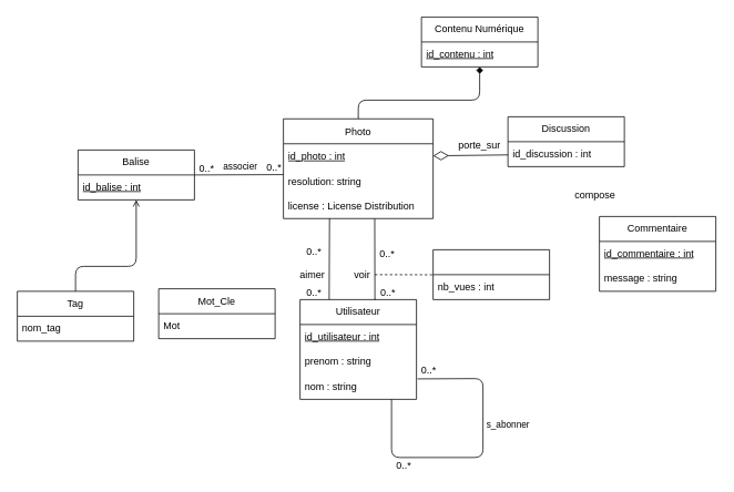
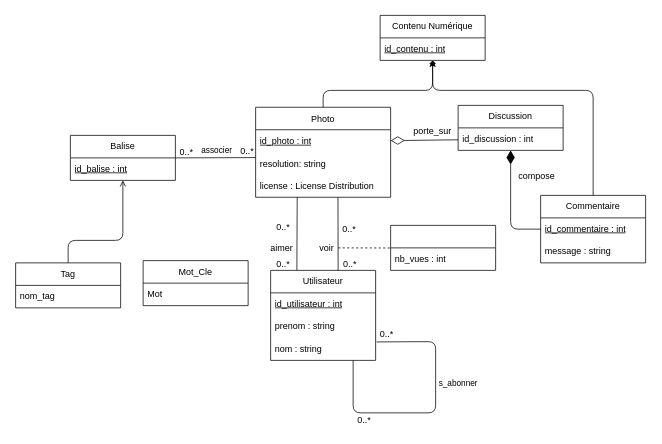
  <mxCell id="0" />
  <mxCell id="1" parent="0" />
  <mxCell id="2" value="" style="edgeStyle=none;html=1;strokeWidth=1;endArrow=none;endFill=0;endSize=6;exitX=0.25;exitY=0;exitDx=0;exitDy=0;entryX=0.308;entryY=0.994;entryDx=0;entryDy=0;entryPerimeter=0;" parent="1" source="3" target="30" edge="1"><mxGeometry relative="1" as="geometry" /></mxCell>
  <mxCell id="3" value="Utilisateur" style="swimlane;fontStyle=0;childLayout=stackLayout;horizontal=1;startSize=30;horizontalStack=0;resizeParent=1;resizeParentMax=0;resizeLast=0;collapsible=1;marginBottom=0;whiteSpace=wrap;html=1;" parent="1" vertex="1"><mxGeometry x="360" y="360" width="140" height="120" as="geometry"><mxRectangle x="310" y="70" width="70" height="30" as="alternateBounds" /></mxGeometry></mxCell>
  <mxCell id="4" value="&lt;u&gt;id_utilisateur : int&lt;/u&gt;" style="text;strokeColor=none;fillColor=none;align=left;verticalAlign=middle;spacingLeft=4;spacingRight=4;overflow=hidden;points=[[0,0.5],[1,0.5]];portConstraint=eastwest;rotatable=0;whiteSpace=wrap;html=1;" parent="3" vertex="1"><mxGeometry y="30" width="140" height="30" as="geometry" /></mxCell>
  <mxCell id="5" value="prenom : string" style="text;strokeColor=none;fillColor=none;align=left;verticalAlign=middle;spacingLeft=4;spacingRight=4;overflow=hidden;points=[[0,0.5],[1,0.5]];portConstraint=eastwest;rotatable=0;whiteSpace=wrap;html=1;" parent="3" vertex="1"><mxGeometry y="60" width="140" height="30" as="geometry" /></mxCell>
  <mxCell id="6" value="nom : string" style="text;strokeColor=none;fillColor=none;align=left;verticalAlign=middle;spacingLeft=4;spacingRight=4;overflow=hidden;points=[[0,0.5],[1,0.5]];portConstraint=eastwest;rotatable=0;whiteSpace=wrap;html=1;" parent="3" vertex="1"><mxGeometry y="90" width="140" height="30" as="geometry" /></mxCell>
  <mxCell id="7" value="s_abonner" style="endArrow=none;html=1;exitX=1.009;exitY=0.18;exitDx=0;exitDy=0;exitPerimeter=0;" parent="3" source="6" edge="1"><mxGeometry x="-0.244" y="30" width="50" height="50" relative="1" as="geometry"><mxPoint x="240" y="80" as="sourcePoint" /><mxPoint x="110" y="120" as="targetPoint" /><Array as="points"><mxPoint x="220" y="95" /><mxPoint x="220" y="190" /><mxPoint x="110" y="190" /></Array><mxPoint as="offset" /></mxGeometry></mxCell>
  <mxCell id="8" value="Discussion" style="swimlane;fontStyle=0;childLayout=stackLayout;horizontal=1;startSize=30;horizontalStack=0;resizeParent=1;resizeParentMax=0;resizeLast=0;collapsible=1;marginBottom=0;whiteSpace=wrap;html=1;" parent="1" vertex="1"><mxGeometry x="610" y="140" width="140" height="60" as="geometry" /></mxCell>
  <mxCell id="9" value="id_discussion : int" style="text;strokeColor=none;fillColor=none;align=left;verticalAlign=middle;spacingLeft=4;spacingRight=4;overflow=hidden;points=[[0,0.5],[1,0.5]];portConstraint=eastwest;rotatable=0;whiteSpace=wrap;html=1;" parent="8" vertex="1"><mxGeometry y="30" width="140" height="30" as="geometry" /></mxCell>
  <mxCell id="10" value="Commentaire" style="swimlane;fontStyle=0;childLayout=stackLayout;horizontal=1;startSize=30;horizontalStack=0;resizeParent=1;resizeParentMax=0;resizeLast=0;collapsible=1;marginBottom=0;whiteSpace=wrap;html=1;" parent="1" vertex="1"><mxGeometry x="720" y="260" width="140" height="90" as="geometry" /></mxCell>
  <mxCell id="11" value="&lt;u&gt;id_commentaire : int&lt;/u&gt;" style="text;strokeColor=none;fillColor=none;align=left;verticalAlign=middle;spacingLeft=4;spacingRight=4;overflow=hidden;points=[[0,0.5],[1,0.5]];portConstraint=eastwest;rotatable=0;whiteSpace=wrap;html=1;" parent="10" vertex="1"><mxGeometry y="30" width="140" height="30" as="geometry" /></mxCell>
  <mxCell id="12" value="message : string" style="text;strokeColor=none;fillColor=none;align=left;verticalAlign=middle;spacingLeft=4;spacingRight=4;overflow=hidden;points=[[0,0.5],[1,0.5]];portConstraint=eastwest;rotatable=0;whiteSpace=wrap;html=1;" parent="10" vertex="1"><mxGeometry y="60" width="140" height="30" as="geometry" /></mxCell>
  <mxCell id="13" value="Contenu Numérique" style="swimlane;fontStyle=0;childLayout=stackLayout;horizontal=1;startSize=30;horizontalStack=0;resizeParent=1;resizeParentMax=0;resizeLast=0;collapsible=1;marginBottom=0;whiteSpace=wrap;html=1;" parent="1" vertex="1"><mxGeometry x="506" y="20" width="140" height="60" as="geometry" /></mxCell>
  <mxCell id="14" value="&lt;u&gt;id_contenu : int&lt;/u&gt;" style="text;strokeColor=none;fillColor=none;align=left;verticalAlign=middle;spacingLeft=4;spacingRight=4;overflow=hidden;points=[[0,0.5],[1,0.5]];portConstraint=eastwest;rotatable=0;whiteSpace=wrap;html=1;" parent="13" vertex="1"><mxGeometry y="30" width="140" height="30" as="geometry" /></mxCell>
  <mxCell id="15" value="0..*" style="text;html=1;strokeColor=none;fillColor=none;align=center;verticalAlign=middle;whiteSpace=wrap;rounded=0;" parent="1" vertex="1"><mxGeometry x="475" y="550" width="20" height="20" as="geometry" /></mxCell>
  <mxCell id="16" value="0..*" style="text;html=1;strokeColor=none;fillColor=none;align=center;verticalAlign=middle;whiteSpace=wrap;rounded=0;" parent="1" vertex="1"><mxGeometry x="500" y="440" width="30" height="10" as="geometry" /></mxCell>
  <mxCell id="17" value="Balise" style="swimlane;fontStyle=0;childLayout=stackLayout;horizontal=1;startSize=30;horizontalStack=0;resizeParent=1;resizeParentMax=0;resizeLast=0;collapsible=1;marginBottom=0;whiteSpace=wrap;html=1;" parent="1" vertex="1"><mxGeometry x="93" y="180" width="140" height="60" as="geometry" /></mxCell>
  <mxCell id="18" value="&lt;u&gt;id_balise : int&lt;/u&gt;" style="text;strokeColor=none;fillColor=none;align=left;verticalAlign=middle;spacingLeft=4;spacingRight=4;overflow=hidden;points=[[0,0.5],[1,0.5]];portConstraint=eastwest;rotatable=0;whiteSpace=wrap;html=1;" parent="17" vertex="1"><mxGeometry y="30" width="140" height="30" as="geometry" /></mxCell>
  <mxCell id="19" value="associer" style="endArrow=none;html=1;entryX=0;entryY=0.237;entryDx=0;entryDy=0;exitX=1;exitY=0.5;exitDx=0;exitDy=0;entryPerimeter=0;" parent="1" source="17" edge="1"><mxGeometry x="0.02" y="10" width="50" height="50" relative="1" as="geometry"><mxPoint x="228.44" y="243.78" as="sourcePoint" /><mxPoint x="340" y="209.61" as="targetPoint" /><mxPoint as="offset" /></mxGeometry></mxCell>
  <mxCell id="20" value="Tag" style="swimlane;fontStyle=0;childLayout=stackLayout;horizontal=1;startSize=30;horizontalStack=0;resizeParent=1;resizeParentMax=0;resizeLast=0;collapsible=1;marginBottom=0;whiteSpace=wrap;html=1;" parent="1" vertex="1"><mxGeometry x="20" y="350" width="140" height="60" as="geometry" /></mxCell>
  <mxCell id="21" value="nom_tag" style="text;strokeColor=none;fillColor=none;align=left;verticalAlign=middle;spacingLeft=4;spacingRight=4;overflow=hidden;points=[[0,0.5],[1,0.5]];portConstraint=eastwest;rotatable=0;whiteSpace=wrap;html=1;" parent="20" vertex="1"><mxGeometry y="30" width="140" height="30" as="geometry" /></mxCell>
  <mxCell id="22" value="Mot_Cle" style="swimlane;fontStyle=0;childLayout=stackLayout;horizontal=1;startSize=30;horizontalStack=0;resizeParent=1;resizeParentMax=0;resizeLast=0;collapsible=1;marginBottom=0;whiteSpace=wrap;html=1;" parent="1" vertex="1"><mxGeometry x="190" y="347" width="140" height="60" as="geometry" /></mxCell>
  <mxCell id="23" value="Mot" style="text;strokeColor=none;fillColor=none;align=left;verticalAlign=middle;spacingLeft=4;spacingRight=4;overflow=hidden;points=[[0,0.5],[1,0.5]];portConstraint=eastwest;rotatable=0;whiteSpace=wrap;html=1;" parent="22" vertex="1"><mxGeometry y="30" width="140" height="30" as="geometry" /></mxCell>
  <mxCell id="24" value="0..*" style="text;html=1;strokeColor=none;fillColor=none;align=center;verticalAlign=middle;whiteSpace=wrap;rounded=0;" parent="1" vertex="1"><mxGeometry x="233" y="194" width="30" height="15" as="geometry" /></mxCell>
  <mxCell id="25" value="" style="endArrow=open;html=1;" parent="1" source="20" target="18" edge="1"><mxGeometry width="50" height="50" relative="1" as="geometry"><mxPoint x="194.545" y="380" as="sourcePoint" /><mxPoint x="92.727" y="260" as="targetPoint" /><Array as="points"><mxPoint x="90" y="320" /><mxPoint x="163" y="320" /></Array></mxGeometry></mxCell>
  <mxCell id="26" value="" style="edgeStyle=none;html=1;strokeWidth=1;endArrow=diamond;endFill=1;endSize=6;" parent="1" source="27" target="14" edge="1"><mxGeometry relative="1" as="geometry"><Array as="points"><mxPoint x="430" y="120" /><mxPoint x="576" y="120" /></Array></mxGeometry></mxCell>
  <mxCell id="27" value="Photo" style="swimlane;fontStyle=0;childLayout=stackLayout;horizontal=1;startSize=30;horizontalStack=0;resizeParent=1;resizeParentMax=0;resizeLast=0;collapsible=1;marginBottom=0;whiteSpace=wrap;html=1;" parent="1" vertex="1"><mxGeometry x="340" y="142.5" width="180" height="120" as="geometry"><mxRectangle x="320" y="80" width="70" height="30" as="alternateBounds" /></mxGeometry></mxCell>
  <mxCell id="28" value="&lt;u&gt;id_photo : int&lt;/u&gt;" style="text;strokeColor=none;fillColor=none;align=left;verticalAlign=middle;spacingLeft=4;spacingRight=4;overflow=hidden;points=[[0,0.5],[1,0.5]];portConstraint=eastwest;rotatable=0;whiteSpace=wrap;html=1;" parent="27" vertex="1"><mxGeometry y="30" width="180" height="30" as="geometry" /></mxCell>
  <mxCell id="29" value="resolution: string" style="text;strokeColor=none;fillColor=none;align=left;verticalAlign=middle;spacingLeft=4;spacingRight=4;overflow=hidden;points=[[0,0.5],[1,0.5]];portConstraint=eastwest;rotatable=0;whiteSpace=wrap;html=1;" parent="27" vertex="1"><mxGeometry y="60" width="180" height="30" as="geometry" /></mxCell>
  <mxCell id="30" value="license : License Distribution" style="text;strokeColor=none;fillColor=none;align=left;verticalAlign=middle;spacingLeft=4;spacingRight=4;overflow=hidden;points=[[0,0.5],[1,0.5]];portConstraint=eastwest;rotatable=0;whiteSpace=wrap;html=1;" parent="27" vertex="1"><mxGeometry y="90" width="180" height="30" as="geometry" /></mxCell>
+ <mxCell id="31" value="" style="edgeStyle=none;orthogonalLoop=1;jettySize=auto;html=1;endArrow=diamondThin;endFill=1;entryX=0.5;entryY=1;entryDx=0;entryDy=0;entryPerimeter=0;strokeWidth=1;endSize=16;exitX=0;exitY=0.5;exitDx=0;exitDy=0;" parent="1" source="11" target="9" edge="1"><mxGeometry width="80" relative="1" as="geometry"><mxPoint x="648" y="380" as="sourcePoint" /><mxPoint x="946" y="140" as="targetPoint" /><Array as="points"><mxPoint x="680" y="305" /></Array></mxGeometry></mxCell>
  <mxCell id="32" value="compose" style="text;strokeColor=none;align=center;fillColor=none;html=1;verticalAlign=middle;whiteSpace=wrap;rounded=0;" parent="1" vertex="1"><mxGeometry x="690" y="230" width="50" height="10" as="geometry" /></mxCell>
+ <mxCell id="33" value="" style="edgeStyle=none;orthogonalLoop=1;jettySize=auto;html=1;strokeWidth=1;endArrow=classic;endFill=1;endSize=6;entryX=0.5;entryY=1;entryDx=0;entryDy=0;entryPerimeter=0;exitX=0.5;exitY=0;exitDx=0;exitDy=0;" parent="1" source="10" target="14" edge="1"><mxGeometry width="80" relative="1" as="geometry"><mxPoint x="596" y="310" as="sourcePoint" /><mxPoint x="676" y="310" as="targetPoint" /><Array as="points"><mxPoint x="790" y="120" /><mxPoint x="576" y="120" /></Array></mxGeometry></mxCell>
  <mxCell id="34" value="aimer" style="text;strokeColor=none;align=center;fillColor=none;html=1;verticalAlign=middle;whiteSpace=wrap;rounded=0;" parent="1" vertex="1"><mxGeometry x="360" y="325" width="30" height="10" as="geometry" /></mxCell>
  <mxCell id="35" value="" style="edgeStyle=none;html=1;strokeWidth=1;endArrow=none;endFill=0;endSize=6;startArrow=diamondThin;startFill=0;startSize=16;" parent="1" target="9" edge="1"><mxGeometry relative="1" as="geometry"><mxPoint x="520" y="187" as="sourcePoint" /></mxGeometry></mxCell>
  <mxCell id="36" value="porte_sur" style="text;strokeColor=none;align=center;fillColor=none;html=1;verticalAlign=middle;whiteSpace=wrap;rounded=0;" parent="1" vertex="1"><mxGeometry x="551" y="170" width="50" height="10" as="geometry" /></mxCell>
  <mxCell id="37" value="" style="swimlane;fontStyle=0;childLayout=stackLayout;horizontal=1;startSize=30;horizontalStack=0;resizeParent=1;resizeParentMax=0;resizeLast=0;collapsible=1;marginBottom=0;whiteSpace=wrap;html=1;" parent="1" vertex="1"><mxGeometry x="520" y="300" width="140" height="60" as="geometry" /></mxCell>
  <mxCell id="38" value="nb_vues : int" style="text;strokeColor=none;fillColor=none;align=left;verticalAlign=middle;spacingLeft=4;spacingRight=4;overflow=hidden;points=[[0,0.5],[1,0.5]];portConstraint=eastwest;rotatable=0;whiteSpace=wrap;html=1;" parent="37" vertex="1"><mxGeometry y="30" width="140" height="30" as="geometry" /></mxCell>
  <mxCell id="39" value="" style="edgeStyle=none;orthogonalLoop=1;jettySize=auto;html=1;entryX=0.643;entryY=0.005;entryDx=0;entryDy=0;endArrow=none;endFill=0;exitX=0.61;exitY=1.002;exitDx=0;exitDy=0;exitPerimeter=0;entryPerimeter=0;" parent="1" source="30" target="3" edge="1"><mxGeometry width="80" relative="1" as="geometry"><mxPoint x="465" y="290" as="sourcePoint" /><mxPoint x="510" y="310" as="targetPoint" /><Array as="points" /></mxGeometry></mxCell>
  <mxCell id="40" value="voir" style="text;strokeColor=none;align=center;fillColor=none;html=1;verticalAlign=middle;whiteSpace=wrap;rounded=0;" parent="1" vertex="1"><mxGeometry x="425" y="325" width="20" height="10" as="geometry" /></mxCell>
  <mxCell id="41" value="" style="edgeStyle=none;orthogonalLoop=1;jettySize=auto;html=1;endArrow=none;endFill=0;entryX=-0.002;entryY=0.005;entryDx=0;entryDy=0;entryPerimeter=0;dashed=1;" parent="1" target="38" edge="1"><mxGeometry width="80" relative="1" as="geometry"><mxPoint x="450" y="330" as="sourcePoint" /><mxPoint x="370" y="180" as="targetPoint" /><Array as="points" /></mxGeometry></mxCell>
  <mxCell id="42" value="0..*" style="text;strokeColor=none;align=center;fillColor=none;html=1;verticalAlign=middle;whiteSpace=wrap;rounded=0;" parent="1" vertex="1"><mxGeometry x="450" y="300" width="30" height="10" as="geometry" /></mxCell>
  <mxCell id="43" value="0..*" style="text;html=1;strokeColor=none;fillColor=none;align=center;verticalAlign=middle;whiteSpace=wrap;rounded=0;" parent="1" vertex="1"><mxGeometry x="451" y="347" width="30" height="10" as="geometry" /></mxCell>
  <mxCell id="44" value="0..*" style="text;html=1;strokeColor=none;fillColor=none;align=center;verticalAlign=middle;whiteSpace=wrap;rounded=0;" parent="1" vertex="1"><mxGeometry x="362" y="298" width="30" height="10" as="geometry" /></mxCell>
  <mxCell id="45" value="0..*" style="text;html=1;strokeColor=none;fillColor=none;align=center;verticalAlign=middle;whiteSpace=wrap;rounded=0;" parent="1" vertex="1"><mxGeometry x="362" y="347" width="30" height="10" as="geometry" /></mxCell>
  <mxCell id="46" value="0..*" style="text;html=1;strokeColor=none;fillColor=none;align=center;verticalAlign=middle;whiteSpace=wrap;rounded=0;" parent="1" vertex="1"><mxGeometry x="314" y="193" width="30" height="15" as="geometry" /></mxCell>
